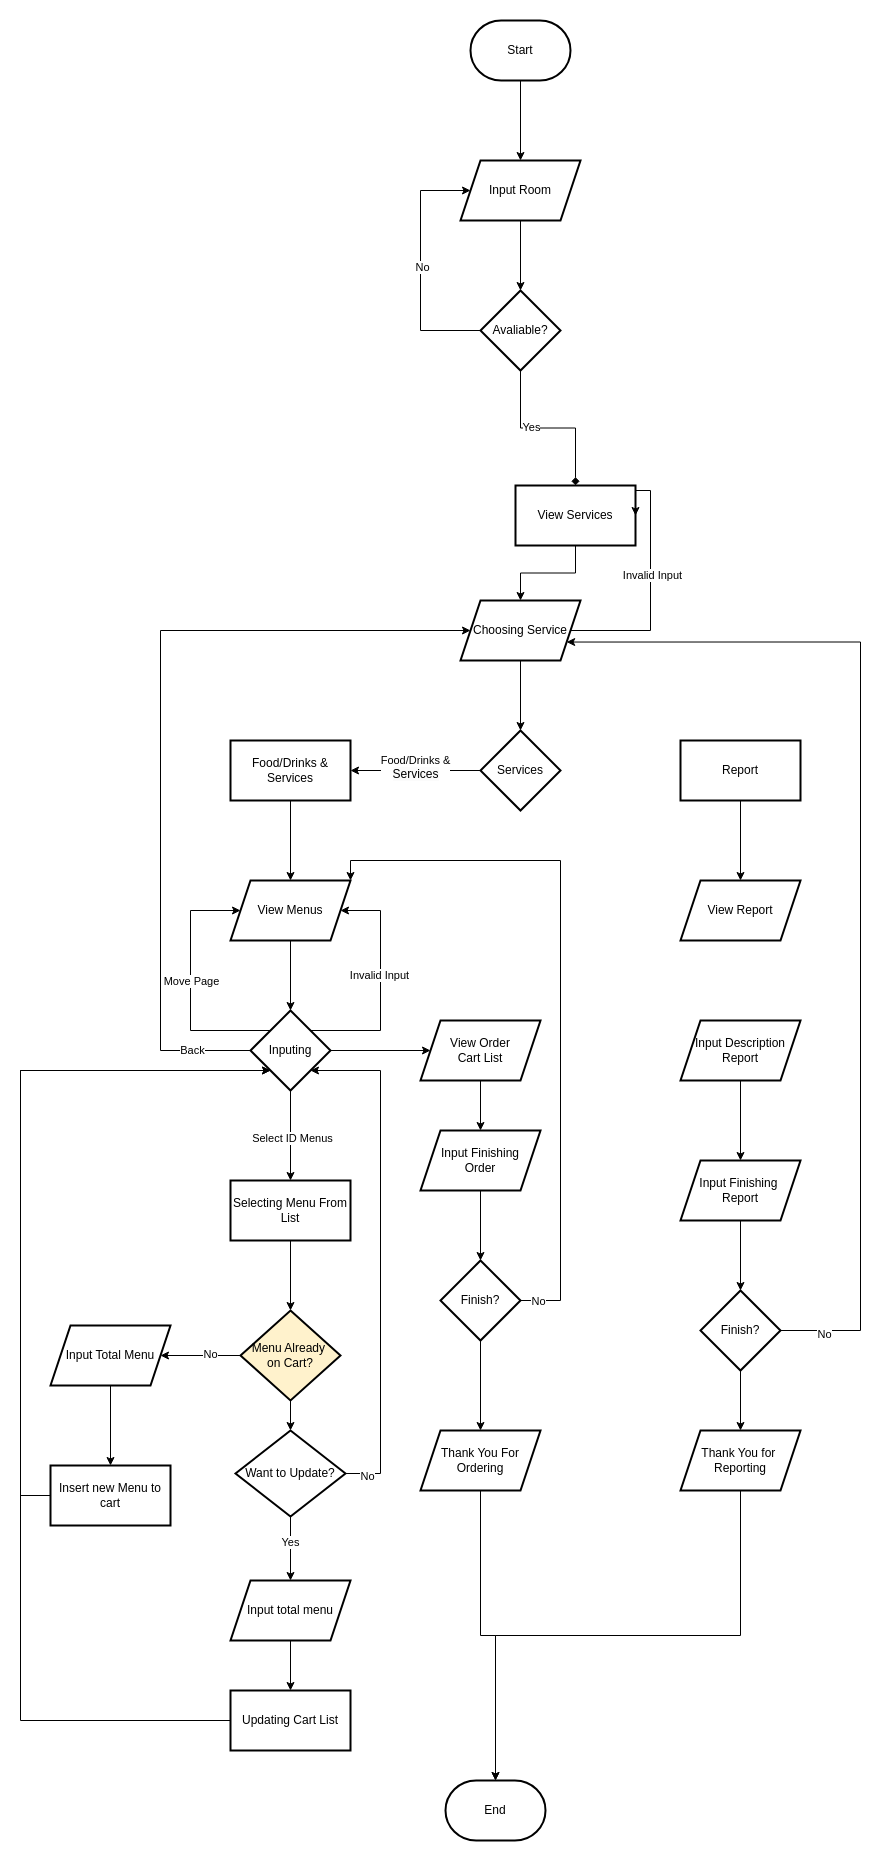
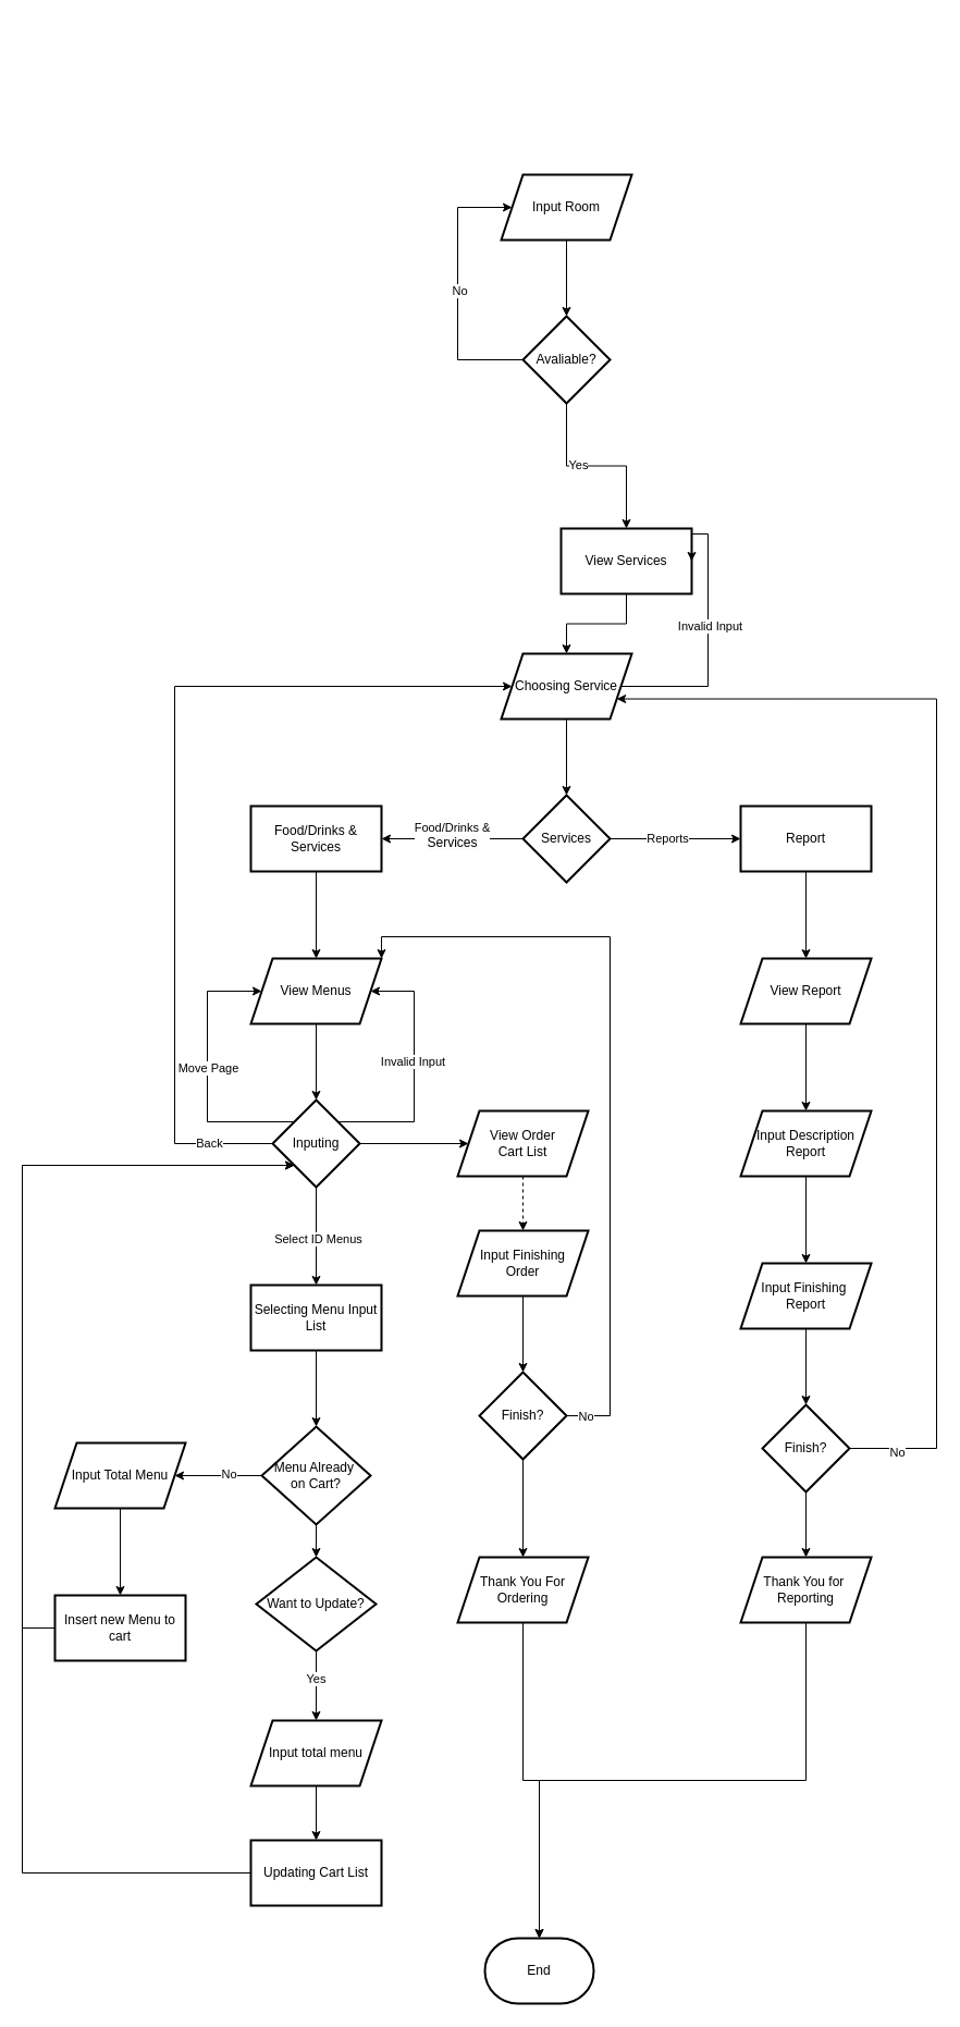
  <mxCell id="0" />
  <mxCell id="1" parent="0" />
- <mxCell id="2" value="" style="edgeStyle=orthogonalEdgeStyle;rounded=0;orthogonalLoop=1;jettySize=auto;html=1;" edge="1" parent="1" source="3" target="5"><mxGeometry relative="1" as="geometry" /></mxCell>
- <mxCell id="3" value="Start" style="strokeWidth=2;html=1;shape=mxgraph.flowchart.terminator;whiteSpace=wrap;" vertex="1" parent="1"><mxGeometry x="470" y="20" width="100" height="60" as="geometry" /></mxCell>
  <mxCell id="4" value="" style="edgeStyle=orthogonalEdgeStyle;rounded=0;orthogonalLoop=1;jettySize=auto;html=1;" edge="1" parent="1" source="5" target="10"><mxGeometry relative="1" as="geometry" /></mxCell>
  <mxCell id="5" value="Input Room" style="shape=parallelogram;perimeter=parallelogramPerimeter;whiteSpace=wrap;html=1;fixedSize=1;strokeWidth=2;" vertex="1" parent="1"><mxGeometry x="460" y="160" width="120" height="60" as="geometry" /></mxCell>
- <mxCell id="6" value="" style="edgeStyle=orthogonalEdgeStyle;rounded=0;orthogonalLoop=1;jettySize=auto;html=1;endArrow=diamond;" edge="1" parent="1" source="10" target="12"><mxGeometry relative="1" as="geometry" /></mxCell>
+ <mxCell id="6" value="" style="edgeStyle=orthogonalEdgeStyle;rounded=0;orthogonalLoop=1;jettySize=auto;html=1;" edge="1" parent="1" source="10" target="12"><mxGeometry relative="1" as="geometry" /></mxCell>
  <mxCell id="7" value="Yes" style="edgeLabel;html=1;align=center;verticalAlign=middle;resizable=0;points=[];" vertex="1" connectable="0" parent="6"><mxGeometry x="-0.2" y="1" relative="1" as="geometry"><mxPoint as="offset" /></mxGeometry></mxCell>
  <mxCell id="8" style="edgeStyle=orthogonalEdgeStyle;rounded=0;orthogonalLoop=1;jettySize=auto;html=1;exitX=0;exitY=0.5;exitDx=0;exitDy=0;entryX=0;entryY=0.5;entryDx=0;entryDy=0;" edge="1" parent="1" source="10" target="5"><mxGeometry relative="1" as="geometry"><Array as="points"><mxPoint x="420" y="330" /><mxPoint x="420" y="190" /></Array></mxGeometry></mxCell>
  <mxCell id="9" value="No" style="edgeLabel;html=1;align=center;verticalAlign=middle;resizable=0;points=[];" vertex="1" connectable="0" parent="8"><mxGeometry x="-0.008" y="-1" relative="1" as="geometry"><mxPoint as="offset" /></mxGeometry></mxCell>
  <mxCell id="10" value="Avaliable?" style="rhombus;whiteSpace=wrap;html=1;strokeWidth=2;" vertex="1" parent="1"><mxGeometry x="480" y="290" width="80" height="80" as="geometry" /></mxCell>
  <mxCell id="11" value="" style="edgeStyle=orthogonalEdgeStyle;rounded=0;orthogonalLoop=1;jettySize=auto;html=1;" edge="1" parent="1" source="12" target="16"><mxGeometry relative="1" as="geometry" /></mxCell>
  <mxCell id="12" value="View Services" style="whiteSpace=wrap;html=1;strokeWidth=2;" vertex="1" parent="1"><mxGeometry x="515" y="485" width="120" height="60" as="geometry" /></mxCell>
  <mxCell id="13" value="" style="edgeStyle=orthogonalEdgeStyle;rounded=0;orthogonalLoop=1;jettySize=auto;html=1;" edge="1" parent="1" source="16" target="21"><mxGeometry relative="1" as="geometry" /></mxCell>
  <mxCell id="14" style="edgeStyle=orthogonalEdgeStyle;rounded=0;orthogonalLoop=1;jettySize=auto;html=1;exitX=1;exitY=0.5;exitDx=0;exitDy=0;entryX=1;entryY=0.5;entryDx=0;entryDy=0;" edge="1" parent="1" source="16" target="12"><mxGeometry relative="1" as="geometry"><Array as="points"><mxPoint x="650" y="630" /><mxPoint x="650" y="490" /></Array></mxGeometry></mxCell>
  <mxCell id="15" value="Invalid Input" style="edgeLabel;html=1;align=center;verticalAlign=middle;resizable=0;points=[];" vertex="1" connectable="0" parent="14"><mxGeometry x="0.046" y="-1" relative="1" as="geometry"><mxPoint as="offset" /></mxGeometry></mxCell>
  <mxCell id="16" value="Choosing Service" style="shape=parallelogram;perimeter=parallelogramPerimeter;whiteSpace=wrap;html=1;fixedSize=1;strokeWidth=2;" vertex="1" parent="1"><mxGeometry x="460" y="600" width="120" height="60" as="geometry" /></mxCell>
  <mxCell id="17" value="" style="edgeStyle=orthogonalEdgeStyle;rounded=0;orthogonalLoop=1;jettySize=auto;html=1;" edge="1" parent="1" source="21" target="23"><mxGeometry relative="1" as="geometry" /></mxCell>
  <mxCell id="18" value="Food/Drinks &amp;amp;&lt;br style=&quot;border-color: var(--border-color); font-size: 12px; background-color: rgb(251, 251, 251);&quot;&gt;&lt;span style=&quot;font-size: 12px; background-color: rgb(251, 251, 251);&quot;&gt;Services&lt;/span&gt;" style="edgeLabel;html=1;align=center;verticalAlign=middle;resizable=0;points=[];" vertex="1" connectable="0" parent="17"><mxGeometry x="0.01" y="-4" relative="1" as="geometry"><mxPoint as="offset" /></mxGeometry></mxCell>
+ <mxCell id="19" value="" style="edgeStyle=orthogonalEdgeStyle;rounded=0;orthogonalLoop=1;jettySize=auto;html=1;" edge="1" parent="1" source="21" target="25"><mxGeometry relative="1" as="geometry" /></mxCell>
+ <mxCell id="20" value="Reports" style="edgeLabel;html=1;align=center;verticalAlign=middle;resizable=0;points=[];" vertex="1" connectable="0" parent="19"><mxGeometry x="-0.129" y="1" relative="1" as="geometry"><mxPoint as="offset" /></mxGeometry></mxCell>
  <mxCell id="21" value="Services" style="rhombus;whiteSpace=wrap;html=1;strokeWidth=2;" vertex="1" parent="1"><mxGeometry x="480" y="730" width="80" height="80" as="geometry" /></mxCell>
  <mxCell id="22" value="" style="edgeStyle=orthogonalEdgeStyle;rounded=0;orthogonalLoop=1;jettySize=auto;html=1;" edge="1" parent="1" source="23" target="27"><mxGeometry relative="1" as="geometry" /></mxCell>
  <mxCell id="23" value="Food/Drinks &amp;amp;&lt;br style=&quot;border-color: var(--border-color);&quot;&gt;&lt;span style=&quot;&quot;&gt;Services&lt;/span&gt;" style="whiteSpace=wrap;html=1;strokeWidth=2;" vertex="1" parent="1"><mxGeometry x="230" y="740" width="120" height="60" as="geometry" /></mxCell>
  <mxCell id="24" value="" style="edgeStyle=orthogonalEdgeStyle;rounded=0;orthogonalLoop=1;jettySize=auto;html=1;" edge="1" parent="1" source="25" target="29"><mxGeometry relative="1" as="geometry" /></mxCell>
  <mxCell id="25" value="Report" style="whiteSpace=wrap;html=1;strokeWidth=2;" vertex="1" parent="1"><mxGeometry x="680" y="740" width="120" height="60" as="geometry" /></mxCell>
  <mxCell id="26" value="" style="edgeStyle=orthogonalEdgeStyle;rounded=0;orthogonalLoop=1;jettySize=auto;html=1;" edge="1" parent="1" source="27" target="39"><mxGeometry relative="1" as="geometry" /></mxCell>
  <mxCell id="27" value="View Menus" style="shape=parallelogram;perimeter=parallelogramPerimeter;whiteSpace=wrap;html=1;fixedSize=1;strokeWidth=2;" vertex="1" parent="1"><mxGeometry x="230" y="880" width="120" height="60" as="geometry" /></mxCell>
+ <mxCell id="28" value="" style="edgeStyle=orthogonalEdgeStyle;rounded=0;orthogonalLoop=1;jettySize=auto;html=1;" edge="1" parent="1" source="29" target="71"><mxGeometry relative="1" as="geometry" /></mxCell>
  <mxCell id="29" value="View Report" style="shape=parallelogram;perimeter=parallelogramPerimeter;whiteSpace=wrap;html=1;fixedSize=1;strokeWidth=2;" vertex="1" parent="1"><mxGeometry x="680" y="880" width="120" height="60" as="geometry" /></mxCell>
  <mxCell id="30" style="edgeStyle=orthogonalEdgeStyle;rounded=0;orthogonalLoop=1;jettySize=auto;html=1;exitX=0;exitY=0.5;exitDx=0;exitDy=0;entryX=0;entryY=0.5;entryDx=0;entryDy=0;" edge="1" parent="1" source="39" target="16"><mxGeometry relative="1" as="geometry"><Array as="points"><mxPoint x="160" y="1050" /><mxPoint x="160" y="630" /></Array></mxGeometry></mxCell>
  <mxCell id="31" value="Back" style="edgeLabel;html=1;align=center;verticalAlign=middle;resizable=0;points=[];" vertex="1" connectable="0" parent="30"><mxGeometry x="-0.856" y="-1" relative="1" as="geometry"><mxPoint as="offset" /></mxGeometry></mxCell>
  <mxCell id="32" style="edgeStyle=orthogonalEdgeStyle;rounded=0;orthogonalLoop=1;jettySize=auto;html=1;exitX=0;exitY=0;exitDx=0;exitDy=0;entryX=0;entryY=0.5;entryDx=0;entryDy=0;" edge="1" parent="1" source="39" target="27"><mxGeometry relative="1" as="geometry"><Array as="points"><mxPoint x="190" y="1030" /><mxPoint x="190" y="910" /></Array></mxGeometry></mxCell>
  <mxCell id="33" value="Move Page" style="edgeLabel;html=1;align=center;verticalAlign=middle;resizable=0;points=[];" vertex="1" connectable="0" parent="32"><mxGeometry x="-0.681" y="5" relative="1" as="geometry"><mxPoint x="-40" y="-55" as="offset" /></mxGeometry></mxCell>
  <mxCell id="34" value="" style="edgeStyle=orthogonalEdgeStyle;rounded=0;orthogonalLoop=1;jettySize=auto;html=1;" edge="1" parent="1" source="39" target="41"><mxGeometry relative="1" as="geometry" /></mxCell>
  <mxCell id="35" value="Select ID Menus" style="edgeLabel;html=1;align=center;verticalAlign=middle;resizable=0;points=[];" vertex="1" connectable="0" parent="34"><mxGeometry x="0.044" y="1" relative="1" as="geometry"><mxPoint as="offset" /></mxGeometry></mxCell>
  <mxCell id="36" style="edgeStyle=orthogonalEdgeStyle;rounded=0;orthogonalLoop=1;jettySize=auto;html=1;exitX=1;exitY=0;exitDx=0;exitDy=0;entryX=1;entryY=0.5;entryDx=0;entryDy=0;" edge="1" parent="1" source="39" target="27"><mxGeometry relative="1" as="geometry"><Array as="points"><mxPoint x="380" y="1030" /><mxPoint x="380" y="910" /></Array></mxGeometry></mxCell>
  <mxCell id="37" value="Invalid Input" style="edgeLabel;html=1;align=center;verticalAlign=middle;resizable=0;points=[];" vertex="1" connectable="0" parent="36"><mxGeometry x="0.095" y="2" relative="1" as="geometry"><mxPoint as="offset" /></mxGeometry></mxCell>
  <mxCell id="38" value="" style="edgeStyle=orthogonalEdgeStyle;rounded=0;orthogonalLoop=1;jettySize=auto;html=1;" edge="1" parent="1" source="39" target="60"><mxGeometry relative="1" as="geometry" /></mxCell>
  <mxCell id="39" value="Inputing" style="rhombus;whiteSpace=wrap;html=1;strokeWidth=2;" vertex="1" parent="1"><mxGeometry x="250" y="1010" width="80" height="80" as="geometry" /></mxCell>
  <mxCell id="40" value="" style="edgeStyle=orthogonalEdgeStyle;rounded=0;orthogonalLoop=1;jettySize=auto;html=1;" edge="1" parent="1" source="41" target="45"><mxGeometry relative="1" as="geometry" /></mxCell>
- <mxCell id="41" value="Selecting Menu From List" style="whiteSpace=wrap;html=1;strokeWidth=2;" vertex="1" parent="1"><mxGeometry x="230" y="1180" width="120" height="60" as="geometry" /></mxCell>
+ <mxCell id="41" value="Selecting Menu Input List" style="whiteSpace=wrap;html=1;strokeWidth=2;" vertex="1" parent="1"><mxGeometry x="230" y="1180" width="120" height="60" as="geometry" /></mxCell>
  <mxCell id="42" value="" style="edgeStyle=orthogonalEdgeStyle;rounded=0;orthogonalLoop=1;jettySize=auto;html=1;" edge="1" parent="1" source="45" target="47"><mxGeometry relative="1" as="geometry" /></mxCell>
  <mxCell id="43" value="No" style="edgeLabel;html=1;align=center;verticalAlign=middle;resizable=0;points=[];" vertex="1" connectable="0" parent="42"><mxGeometry x="-0.225" y="-2" relative="1" as="geometry"><mxPoint as="offset" /></mxGeometry></mxCell>
  <mxCell id="44" value="" style="edgeStyle=orthogonalEdgeStyle;rounded=0;orthogonalLoop=1;jettySize=auto;html=1;" edge="1" parent="1" source="45" target="54"><mxGeometry relative="1" as="geometry" /></mxCell>
- <mxCell id="45" value="Menu Already&amp;nbsp;&lt;br&gt;on Cart?" style="rhombus;whiteSpace=wrap;html=1;strokeWidth=2;fillColor=#fff2cc;" vertex="1" parent="1"><mxGeometry x="240" y="1310" width="100" height="90" as="geometry" /></mxCell>
+ <mxCell id="45" value="Menu Already&amp;nbsp;&lt;br&gt;on Cart?" style="rhombus;whiteSpace=wrap;html=1;strokeWidth=2;" vertex="1" parent="1"><mxGeometry x="240" y="1310" width="100" height="90" as="geometry" /></mxCell>
  <mxCell id="46" value="" style="edgeStyle=orthogonalEdgeStyle;rounded=0;orthogonalLoop=1;jettySize=auto;html=1;" edge="1" parent="1" source="47" target="49"><mxGeometry relative="1" as="geometry" /></mxCell>
  <mxCell id="47" value="Input Total Menu" style="shape=parallelogram;perimeter=parallelogramPerimeter;whiteSpace=wrap;html=1;fixedSize=1;strokeWidth=2;" vertex="1" parent="1"><mxGeometry x="50" y="1325" width="120" height="60" as="geometry" /></mxCell>
  <mxCell id="48" style="edgeStyle=orthogonalEdgeStyle;rounded=0;orthogonalLoop=1;jettySize=auto;html=1;exitX=0;exitY=0.5;exitDx=0;exitDy=0;entryX=0;entryY=1;entryDx=0;entryDy=0;" edge="1" parent="1" source="49" target="39"><mxGeometry relative="1" as="geometry"><Array as="points"><mxPoint x="20" y="1495" /><mxPoint x="20" y="1070" /></Array></mxGeometry></mxCell>
  <mxCell id="49" value="Insert new Menu to cart" style="whiteSpace=wrap;html=1;strokeWidth=2;" vertex="1" parent="1"><mxGeometry x="50" y="1465" width="120" height="60" as="geometry" /></mxCell>
  <mxCell id="50" value="" style="edgeStyle=orthogonalEdgeStyle;rounded=0;orthogonalLoop=1;jettySize=auto;html=1;" edge="1" parent="1" source="54" target="56"><mxGeometry relative="1" as="geometry" /></mxCell>
  <mxCell id="51" value="Yes" style="edgeLabel;html=1;align=center;verticalAlign=middle;resizable=0;points=[];" vertex="1" connectable="0" parent="50"><mxGeometry x="-0.21" y="-1" relative="1" as="geometry"><mxPoint as="offset" /></mxGeometry></mxCell>
- <mxCell id="52" style="edgeStyle=orthogonalEdgeStyle;rounded=0;orthogonalLoop=1;jettySize=auto;html=1;exitX=1;exitY=0.5;exitDx=0;exitDy=0;entryX=1;entryY=1;entryDx=0;entryDy=0;" edge="1" parent="1" source="54" target="39"><mxGeometry relative="1" as="geometry"><Array as="points"><mxPoint x="380" y="1473" /><mxPoint x="380" y="1070" /></Array></mxGeometry></mxCell>
- <mxCell id="53" value="No" style="edgeLabel;html=1;align=center;verticalAlign=middle;resizable=0;points=[];" vertex="1" connectable="0" parent="52"><mxGeometry x="-0.919" y="-2" relative="1" as="geometry"><mxPoint as="offset" /></mxGeometry></mxCell>
  <mxCell id="54" value="Want to Update?" style="rhombus;whiteSpace=wrap;html=1;strokeWidth=2;" vertex="1" parent="1"><mxGeometry x="235" y="1430" width="110" height="86" as="geometry" /></mxCell>
  <mxCell id="55" value="" style="edgeStyle=orthogonalEdgeStyle;rounded=0;orthogonalLoop=1;jettySize=auto;html=1;" edge="1" parent="1" source="56" target="58"><mxGeometry relative="1" as="geometry" /></mxCell>
  <mxCell id="56" value="Input total menu" style="shape=parallelogram;perimeter=parallelogramPerimeter;whiteSpace=wrap;html=1;fixedSize=1;strokeWidth=2;" vertex="1" parent="1"><mxGeometry x="230" y="1580" width="120" height="60" as="geometry" /></mxCell>
  <mxCell id="57" style="edgeStyle=orthogonalEdgeStyle;rounded=0;orthogonalLoop=1;jettySize=auto;html=1;exitX=0;exitY=0.5;exitDx=0;exitDy=0;entryX=0;entryY=1;entryDx=0;entryDy=0;" edge="1" parent="1" source="58" target="39"><mxGeometry relative="1" as="geometry"><Array as="points"><mxPoint x="20" y="1720" /><mxPoint x="20" y="1070" /></Array></mxGeometry></mxCell>
  <mxCell id="58" value="Updating Cart List" style="whiteSpace=wrap;html=1;strokeWidth=2;" vertex="1" parent="1"><mxGeometry x="230" y="1690" width="120" height="60" as="geometry" /></mxCell>
- <mxCell id="59" value="" style="edgeStyle=orthogonalEdgeStyle;rounded=0;orthogonalLoop=1;jettySize=auto;html=1;" edge="1" parent="1" source="60" target="62"><mxGeometry relative="1" as="geometry" /></mxCell>
+ <mxCell id="59" value="" style="edgeStyle=orthogonalEdgeStyle;rounded=0;orthogonalLoop=1;jettySize=auto;html=1;dashed=1;" edge="1" parent="1" source="60" target="62"><mxGeometry relative="1" as="geometry" /></mxCell>
  <mxCell id="60" value="View Order&lt;br&gt;Cart List" style="shape=parallelogram;perimeter=parallelogramPerimeter;whiteSpace=wrap;html=1;fixedSize=1;strokeWidth=2;" vertex="1" parent="1"><mxGeometry x="420" y="1020" width="120" height="60" as="geometry" /></mxCell>
  <mxCell id="61" value="" style="edgeStyle=orthogonalEdgeStyle;rounded=0;orthogonalLoop=1;jettySize=auto;html=1;" edge="1" parent="1" source="62" target="66"><mxGeometry relative="1" as="geometry" /></mxCell>
  <mxCell id="62" value="Input Finishing&lt;br&gt;Order" style="shape=parallelogram;perimeter=parallelogramPerimeter;whiteSpace=wrap;html=1;fixedSize=1;strokeWidth=2;" vertex="1" parent="1"><mxGeometry x="420" y="1130" width="120" height="60" as="geometry" /></mxCell>
  <mxCell id="63" style="edgeStyle=orthogonalEdgeStyle;rounded=0;orthogonalLoop=1;jettySize=auto;html=1;exitX=1;exitY=0.5;exitDx=0;exitDy=0;entryX=1;entryY=0;entryDx=0;entryDy=0;" edge="1" parent="1" source="66" target="27"><mxGeometry relative="1" as="geometry"><Array as="points"><mxPoint x="560" y="1300" /><mxPoint x="560" y="860" /><mxPoint x="350" y="860" /></Array></mxGeometry></mxCell>
  <mxCell id="64" value="No" style="edgeLabel;html=1;align=center;verticalAlign=middle;resizable=0;points=[];" vertex="1" connectable="0" parent="63"><mxGeometry x="-0.952" relative="1" as="geometry"><mxPoint as="offset" /></mxGeometry></mxCell>
  <mxCell id="65" value="" style="edgeStyle=orthogonalEdgeStyle;rounded=0;orthogonalLoop=1;jettySize=auto;html=1;" edge="1" parent="1" source="66" target="68"><mxGeometry relative="1" as="geometry" /></mxCell>
  <mxCell id="66" value="Finish?" style="rhombus;whiteSpace=wrap;html=1;strokeWidth=2;" vertex="1" parent="1"><mxGeometry x="440" y="1260" width="80" height="80" as="geometry" /></mxCell>
  <mxCell id="67" style="edgeStyle=orthogonalEdgeStyle;rounded=0;orthogonalLoop=1;jettySize=auto;html=1;exitX=0.5;exitY=1;exitDx=0;exitDy=0;" edge="1" parent="1" source="68" target="69"><mxGeometry relative="1" as="geometry" /></mxCell>
  <mxCell id="68" value="Thank You For&lt;br&gt;Ordering" style="shape=parallelogram;perimeter=parallelogramPerimeter;whiteSpace=wrap;html=1;fixedSize=1;strokeWidth=2;" vertex="1" parent="1"><mxGeometry x="420" y="1430" width="120" height="60" as="geometry" /></mxCell>
  <mxCell id="69" value="End" style="strokeWidth=2;html=1;shape=mxgraph.flowchart.terminator;whiteSpace=wrap;" vertex="1" parent="1"><mxGeometry x="445" y="1780" width="100" height="60" as="geometry" /></mxCell>
  <mxCell id="70" value="" style="edgeStyle=orthogonalEdgeStyle;rounded=0;orthogonalLoop=1;jettySize=auto;html=1;" edge="1" parent="1" source="71" target="73"><mxGeometry relative="1" as="geometry" /></mxCell>
  <mxCell id="71" value="Input Description Report" style="shape=parallelogram;perimeter=parallelogramPerimeter;whiteSpace=wrap;html=1;fixedSize=1;strokeWidth=2;" vertex="1" parent="1"><mxGeometry x="680" y="1020" width="120" height="60" as="geometry" /></mxCell>
  <mxCell id="72" value="" style="edgeStyle=orthogonalEdgeStyle;rounded=0;orthogonalLoop=1;jettySize=auto;html=1;" edge="1" parent="1" source="73" target="77"><mxGeometry relative="1" as="geometry" /></mxCell>
  <mxCell id="73" value="Input Finishing&amp;nbsp;&lt;br&gt;Report" style="shape=parallelogram;perimeter=parallelogramPerimeter;whiteSpace=wrap;html=1;fixedSize=1;strokeWidth=2;" vertex="1" parent="1"><mxGeometry x="680" y="1160" width="120" height="60" as="geometry" /></mxCell>
  <mxCell id="74" style="edgeStyle=orthogonalEdgeStyle;rounded=0;orthogonalLoop=1;jettySize=auto;html=1;exitX=1;exitY=0.5;exitDx=0;exitDy=0;entryX=1;entryY=0.75;entryDx=0;entryDy=0;" edge="1" parent="1" source="77" target="16"><mxGeometry relative="1" as="geometry"><Array as="points"><mxPoint x="860" y="1330" /><mxPoint x="860" y="642" /></Array></mxGeometry></mxCell>
  <mxCell id="75" value="No" style="edgeLabel;html=1;align=center;verticalAlign=middle;resizable=0;points=[];" vertex="1" connectable="0" parent="74"><mxGeometry x="-0.919" y="-3" relative="1" as="geometry"><mxPoint as="offset" /></mxGeometry></mxCell>
  <mxCell id="76" value="" style="edgeStyle=orthogonalEdgeStyle;rounded=0;orthogonalLoop=1;jettySize=auto;html=1;" edge="1" parent="1" source="77" target="78"><mxGeometry relative="1" as="geometry" /></mxCell>
  <mxCell id="77" value="Finish?" style="rhombus;whiteSpace=wrap;html=1;strokeWidth=2;" vertex="1" parent="1"><mxGeometry x="700" y="1290" width="80" height="80" as="geometry" /></mxCell>
  <mxCell id="78" value="Thank You for&amp;nbsp;&lt;br&gt;Reporting" style="shape=parallelogram;perimeter=parallelogramPerimeter;whiteSpace=wrap;html=1;fixedSize=1;strokeWidth=2;" vertex="1" parent="1"><mxGeometry x="680" y="1430" width="120" height="60" as="geometry" /></mxCell>
  <mxCell id="79" style="edgeStyle=orthogonalEdgeStyle;rounded=0;orthogonalLoop=1;jettySize=auto;html=1;exitX=0.5;exitY=1;exitDx=0;exitDy=0;entryX=0.5;entryY=0;entryDx=0;entryDy=0;entryPerimeter=0;" edge="1" parent="1" source="78" target="69"><mxGeometry relative="1" as="geometry" /></mxCell>
